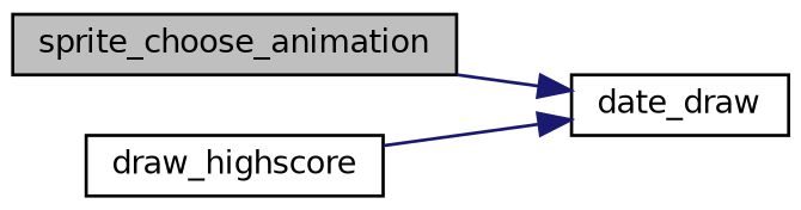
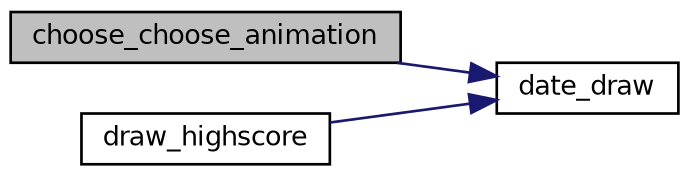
  digraph {
    fontname="DejaVu Sans"
    rankdir=RL
    node [color=black fillcolor=white fontname="DejaVu Sans" fontsize=10 shape=record style=filled]
    edge [color=midnightblue dir=back fontname="DejaVu Sans" fontsize=10 labelfontname=Helvetica labelfontsize=10 style=solid]
-   n1 [fillcolor=grey75 fontcolor=black height=0.2 label=sprite_choose_animation width=0.4]
+   n1 [fillcolor=grey75 fontcolor=black height=0.2 label=choose_choose_animation width=0.4]
    n2 [height=0.2 label=date_draw width=0.4]
    n3 [height=0.2 label=draw_highscore width=0.4]
    n2 -> n1
    n2 -> n3
  }
